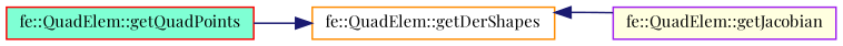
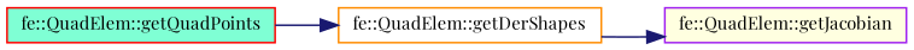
  digraph {
    fontname="Playfair Display"
    rankdir=LR
    node [fontname="Playfair Display" fontsize=10 shape=record style=filled]
    edge [color=midnightblue fontname="Playfair Display" fontsize=10 labelfontname=Helvetica labelfontsize=10 style=solid]
    n1 [color=red fillcolor=aquamarine fontcolor=black height=0.2 label="fe::QuadElem::getQuadPoints" width=0.4]
    n2 [color=darkorange fillcolor=white height=0.2 label="fe::QuadElem::getDerShapes" width=0.4]
    n3 [color=purple fillcolor=lightyellow height=0.2 label="fe::QuadElem::getJacobian" width=0.4]
    n1 -> n2
-   n3 -> n2
+   n2 -> n3
  }
